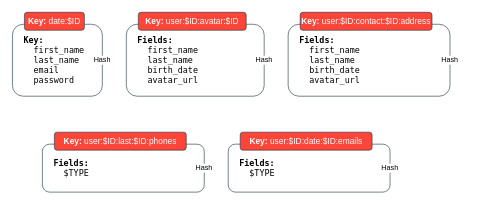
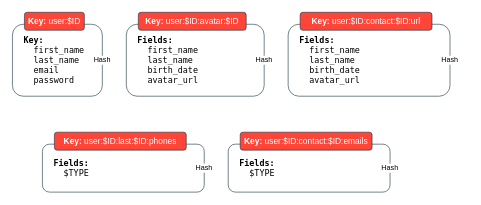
  <mxCell id="0" />
  <mxCell id="1" parent="0" />
  <mxCell id="2" value="&lt;div style=&quot;font-family: &amp;quot;Droid Sans Mono&amp;quot;, &amp;quot;monospace&amp;quot;, monospace; font-size: 14px; white-space: pre;&quot;&gt;&lt;span style=&quot;background-color: rgb(255, 255, 255);&quot;&gt;&lt;b&gt;  Key:&lt;/b&gt;&lt;/span&gt;&lt;/div&gt;&lt;div style=&quot;font-family: &amp;quot;Droid Sans Mono&amp;quot;, &amp;quot;monospace&amp;quot;, monospace; font-size: 14px; white-space: pre;&quot;&gt;&lt;span style=&quot;background-color: rgb(255, 255, 255);&quot;&gt;&lt;font style=&quot;color: rgb(0, 0, 0);&quot;&gt;&lt;span&gt;    first_name&lt;/span&gt;&lt;/font&gt;&lt;/span&gt;&lt;/div&gt;&lt;div style=&quot;font-family: &amp;quot;Droid Sans Mono&amp;quot;, &amp;quot;monospace&amp;quot;, monospace; font-size: 14px; white-space: pre;&quot;&gt;&lt;span style=&quot;background-color: rgb(255, 255, 255);&quot;&gt;&lt;font style=&quot;color: rgb(0, 0, 0);&quot;&gt;&lt;span&gt;    last_name&lt;/span&gt;&lt;/font&gt;&lt;/span&gt;&lt;/div&gt;&lt;div style=&quot;font-family: &amp;quot;Droid Sans Mono&amp;quot;, &amp;quot;monospace&amp;quot;, monospace; font-size: 14px; white-space: pre;&quot;&gt;&lt;span style=&quot;background-color: rgb(255, 255, 255);&quot;&gt;&lt;font style=&quot;color: rgb(0, 0, 0);&quot;&gt;&lt;span&gt;    email&lt;/span&gt;&lt;/font&gt;&lt;/span&gt;&lt;/div&gt;&lt;div style=&quot;font-family: &amp;quot;Droid Sans Mono&amp;quot;, &amp;quot;monospace&amp;quot;, monospace; font-size: 14px; white-space: pre;&quot;&gt;&lt;span style=&quot;background-color: rgb(255, 255, 255);&quot;&gt;&lt;font style=&quot;color: rgb(0, 0, 0);&quot;&gt;&lt;span&gt;    password&lt;/span&gt;&lt;/font&gt;&lt;/span&gt;&lt;/div&gt;" style="rounded=1;whiteSpace=wrap;html=1;align=left;fontStyle=0;strokeColor=#163341;" parent="1" vertex="1"><mxGeometry x="20" y="40" width="150" height="120" as="geometry" /></mxCell>
- <mxCell id="3" value="&lt;font style=&quot;font-size: 14px;&quot;&gt;&lt;b&gt;Key:&lt;/b&gt; date:$ID&lt;/font&gt;" style="rounded=1;whiteSpace=wrap;html=1;fillColor=#FF4438;fontColor=#FFFFFF;strokeColor=#163341;" parent="1" vertex="1"><mxGeometry x="40" y="20" width="100" height="30" as="geometry" /></mxCell>
+ <mxCell id="3" value="&lt;font style=&quot;font-size: 14px;&quot;&gt;&lt;b&gt;Key:&lt;/b&gt; user:$ID&lt;/font&gt;" style="rounded=1;whiteSpace=wrap;html=1;fillColor=#FF4438;fontColor=#FFFFFF;strokeColor=#163341;" parent="1" vertex="1"><mxGeometry x="40" y="20" width="100" height="30" as="geometry" /></mxCell>
  <mxCell id="4" value="Hash" style="text;html=1;align=center;verticalAlign=middle;whiteSpace=wrap;rounded=0;labelBackgroundColor=default;labelBorderColor=none;" parent="1" vertex="1"><mxGeometry x="140" y="85" width="60" height="30" as="geometry" /></mxCell>
  <mxCell id="5" value="&lt;div style=&quot;font-family: &amp;quot;Droid Sans Mono&amp;quot;, &amp;quot;monospace&amp;quot;, monospace; font-size: 14px; white-space: pre;&quot;&gt;&lt;span style=&quot;&quot;&gt;&lt;b&gt;  Fields:&lt;/b&gt;&lt;/span&gt;&lt;/div&gt;&lt;div style=&quot;font-family: &amp;quot;Droid Sans Mono&amp;quot;, &amp;quot;monospace&amp;quot;, monospace; font-size: 14px; white-space: pre;&quot;&gt;&lt;span style=&quot;&quot;&gt;&lt;font style=&quot;&quot;&gt;&lt;span&gt;    first_name&lt;/span&gt;&lt;/font&gt;&lt;/span&gt;&lt;/div&gt;&lt;div style=&quot;font-family: &amp;quot;Droid Sans Mono&amp;quot;, &amp;quot;monospace&amp;quot;, monospace; font-size: 14px; white-space: pre;&quot;&gt;&lt;span style=&quot;&quot;&gt;&lt;font style=&quot;&quot;&gt;&lt;span&gt;    last_name&lt;/span&gt;&lt;/font&gt;&lt;/span&gt;&lt;/div&gt;&lt;div style=&quot;font-family: &amp;quot;Droid Sans Mono&amp;quot;, &amp;quot;monospace&amp;quot;, monospace; font-size: 14px; white-space: pre;&quot;&gt;&lt;span style=&quot;&quot;&gt;&lt;font style=&quot;&quot;&gt;&lt;span&gt;    &lt;/span&gt;&lt;/font&gt;&lt;/span&gt;&lt;span style=&quot;&quot;&gt;birth_date&lt;/span&gt;&lt;/div&gt;&lt;div style=&quot;font-family: &amp;quot;Droid Sans Mono&amp;quot;, &amp;quot;monospace&amp;quot;, monospace; font-size: 14px; white-space: pre;&quot;&gt;&lt;span style=&quot;&quot;&gt;&lt;font style=&quot;&quot;&gt;&lt;span&gt;    &lt;/span&gt;&lt;/font&gt;&lt;/span&gt;&lt;span style=&quot;&quot;&gt;avatar_url&lt;/span&gt;&lt;/div&gt;" style="rounded=1;whiteSpace=wrap;html=1;align=left;fontStyle=0;strokeColor=#163341;fontColor=#000000;labelBackgroundColor=none;" parent="1" vertex="1"><mxGeometry x="210" y="40" width="230" height="120" as="geometry" /></mxCell>
  <mxCell id="6" value="&lt;font style=&quot;font-size: 14px;&quot;&gt;&lt;b&gt;Key:&lt;/b&gt; user:$ID:avatar:$ID&lt;/font&gt;" style="rounded=1;whiteSpace=wrap;html=1;fillColor=#FF4438;fontColor=#FFFFFF;strokeColor=#163341;" parent="1" vertex="1"><mxGeometry x="230" y="20" width="180" height="30" as="geometry" /></mxCell>
  <mxCell id="7" value="Hash" style="text;html=1;align=center;verticalAlign=middle;whiteSpace=wrap;rounded=0;labelBackgroundColor=default;labelBorderColor=none;" parent="1" vertex="1"><mxGeometry x="410" y="85" width="60" height="30" as="geometry" /></mxCell>
  <mxCell id="8" value="&lt;div style=&quot;font-family: &amp;quot;Droid Sans Mono&amp;quot;, &amp;quot;monospace&amp;quot;, monospace; font-size: 14px; white-space: pre;&quot;&gt;&lt;span style=&quot;&quot;&gt;&lt;b&gt;  Fields:&lt;/b&gt;&lt;/span&gt;&lt;/div&gt;&lt;div style=&quot;font-family: &amp;quot;Droid Sans Mono&amp;quot;, &amp;quot;monospace&amp;quot;, monospace; font-size: 14px; white-space: pre;&quot;&gt;&lt;span style=&quot;&quot;&gt;&lt;font style=&quot;&quot;&gt;&lt;span&gt;    first_name&lt;/span&gt;&lt;/font&gt;&lt;/span&gt;&lt;/div&gt;&lt;div style=&quot;font-family: &amp;quot;Droid Sans Mono&amp;quot;, &amp;quot;monospace&amp;quot;, monospace; font-size: 14px; white-space: pre;&quot;&gt;&lt;span style=&quot;&quot;&gt;&lt;font style=&quot;&quot;&gt;&lt;span&gt;    last_name&lt;/span&gt;&lt;/font&gt;&lt;/span&gt;&lt;/div&gt;&lt;div style=&quot;font-family: &amp;quot;Droid Sans Mono&amp;quot;, &amp;quot;monospace&amp;quot;, monospace; font-size: 14px; white-space: pre;&quot;&gt;&lt;span style=&quot;&quot;&gt;&lt;font style=&quot;&quot;&gt;&lt;span&gt;    &lt;/span&gt;&lt;/font&gt;&lt;/span&gt;&lt;span style=&quot;&quot;&gt;birth_date&lt;/span&gt;&lt;/div&gt;&lt;div style=&quot;font-family: &amp;quot;Droid Sans Mono&amp;quot;, &amp;quot;monospace&amp;quot;, monospace; font-size: 14px; white-space: pre;&quot;&gt;&lt;span style=&quot;&quot;&gt;&lt;font style=&quot;&quot;&gt;&lt;span&gt;    &lt;/span&gt;&lt;/font&gt;&lt;/span&gt;&lt;span style=&quot;&quot;&gt;avatar_url&lt;/span&gt;&lt;/div&gt;" style="rounded=1;whiteSpace=wrap;html=1;align=left;fontStyle=0;strokeColor=#163341;fontColor=#000000;labelBackgroundColor=none;" parent="1" vertex="1"><mxGeometry x="480" y="40" width="270" height="120" as="geometry" /></mxCell>
- <mxCell id="9" value="&lt;font style=&quot;font-size: 14px;&quot;&gt;&lt;b&gt;Key:&lt;/b&gt; user:$ID:contact:$ID:address&lt;/font&gt;" style="rounded=1;whiteSpace=wrap;html=1;fillColor=#FF4438;fontColor=#FFFFFF;strokeColor=#163341;" parent="1" vertex="1"><mxGeometry x="500" y="20" width="220" height="30" as="geometry" /></mxCell>
+ <mxCell id="9" value="&lt;font style=&quot;font-size: 14px;&quot;&gt;&lt;b&gt;Key:&lt;/b&gt; user:$ID:contact:$ID:url&lt;/font&gt;" style="rounded=1;whiteSpace=wrap;html=1;fillColor=#FF4438;fontColor=#FFFFFF;strokeColor=#163341;" parent="1" vertex="1"><mxGeometry x="500" y="20" width="220" height="30" as="geometry" /></mxCell>
  <mxCell id="10" value="&lt;div style=&quot;font-family: &amp;quot;Droid Sans Mono&amp;quot;, &amp;quot;monospace&amp;quot;, monospace; font-size: 14px; white-space: pre;&quot;&gt;&lt;b style=&quot;background-color: transparent; color: light-dark(rgb(0, 0, 0), rgb(237, 237, 237));&quot;&gt;  Fields:&lt;/b&gt;&lt;/div&gt;&lt;div style=&quot;font-family: &amp;quot;Droid Sans Mono&amp;quot;, &amp;quot;monospace&amp;quot;, monospace; font-size: 14px; white-space: pre;&quot;&gt;&lt;span style=&quot;&quot;&gt;&lt;font style=&quot;&quot;&gt;&lt;span&gt;    &lt;/span&gt;&lt;/font&gt;&lt;/span&gt;&lt;span style=&quot;background-color: transparent; color: light-dark(rgb(0, 0, 0), rgb(237, 237, 237));&quot;&gt;$TYPE&lt;/span&gt;&lt;/div&gt;" style="rounded=1;whiteSpace=wrap;html=1;align=left;fontStyle=0;strokeColor=#163341;fontColor=#000000;labelBackgroundColor=none;" parent="1" vertex="1"><mxGeometry x="380" y="240" width="270" height="80" as="geometry" /></mxCell>
- <mxCell id="11" value="&lt;font style=&quot;font-size: 14px;&quot;&gt;&lt;b&gt;Key:&lt;/b&gt; user:$ID:date:$ID:emails&lt;/font&gt;" style="rounded=1;whiteSpace=wrap;html=1;fillColor=#FF4438;fontColor=#FFFFFF;strokeColor=#163341;" parent="1" vertex="1"><mxGeometry x="400" y="220" width="220" height="30" as="geometry" /></mxCell>
+ <mxCell id="11" value="&lt;font style=&quot;font-size: 14px;&quot;&gt;&lt;b&gt;Key:&lt;/b&gt; user:$ID:contact:$ID:emails&lt;/font&gt;" style="rounded=1;whiteSpace=wrap;html=1;fillColor=#FF4438;fontColor=#FFFFFF;strokeColor=#163341;" parent="1" vertex="1"><mxGeometry x="400" y="220" width="220" height="30" as="geometry" /></mxCell>
  <mxCell id="12" value="&lt;div style=&quot;font-family: &amp;quot;Droid Sans Mono&amp;quot;, &amp;quot;monospace&amp;quot;, monospace; font-size: 14px; white-space: pre;&quot;&gt;&lt;b style=&quot;background-color: transparent; color: light-dark(rgb(0, 0, 0), rgb(237, 237, 237));&quot;&gt;  Fields:&lt;/b&gt;&lt;/div&gt;&lt;div style=&quot;font-family: &amp;quot;Droid Sans Mono&amp;quot;, &amp;quot;monospace&amp;quot;, monospace; font-size: 14px; white-space: pre;&quot;&gt;&lt;span style=&quot;&quot;&gt;&lt;font style=&quot;&quot;&gt;&lt;span&gt;    &lt;/span&gt;&lt;/font&gt;&lt;/span&gt;&lt;span style=&quot;background-color: transparent; color: light-dark(rgb(0, 0, 0), rgb(237, 237, 237));&quot;&gt;$TYPE&lt;/span&gt;&lt;/div&gt;" style="rounded=1;whiteSpace=wrap;html=1;align=left;fontStyle=0;strokeColor=#163341;fontColor=#000000;labelBackgroundColor=none;" parent="1" vertex="1"><mxGeometry x="70" y="240" width="270" height="80" as="geometry" /></mxCell>
  <mxCell id="13" value="&lt;font style=&quot;font-size: 14px;&quot;&gt;&lt;b&gt;Key:&lt;/b&gt; user:$ID:last:$ID:phones&lt;/font&gt;" style="rounded=1;whiteSpace=wrap;html=1;fillColor=#FF4438;fontColor=#FFFFFF;strokeColor=#163341;" parent="1" vertex="1"><mxGeometry x="90" y="220" width="220" height="30" as="geometry" /></mxCell>
  <mxCell id="14" value="Hash" style="text;html=1;align=center;verticalAlign=middle;whiteSpace=wrap;rounded=0;labelBackgroundColor=default;labelBorderColor=none;" parent="1" vertex="1"><mxGeometry x="720" y="85" width="60" height="30" as="geometry" /></mxCell>
  <mxCell id="15" value="Hash" style="text;html=1;align=center;verticalAlign=middle;whiteSpace=wrap;rounded=0;labelBackgroundColor=default;labelBorderColor=none;" parent="1" vertex="1"><mxGeometry x="620" y="265" width="60" height="30" as="geometry" /></mxCell>
  <mxCell id="16" value="Hash" style="text;html=1;align=center;verticalAlign=middle;whiteSpace=wrap;rounded=0;labelBackgroundColor=default;labelBorderColor=none;" parent="1" vertex="1"><mxGeometry x="310" y="265" width="60" height="30" as="geometry" /></mxCell>
